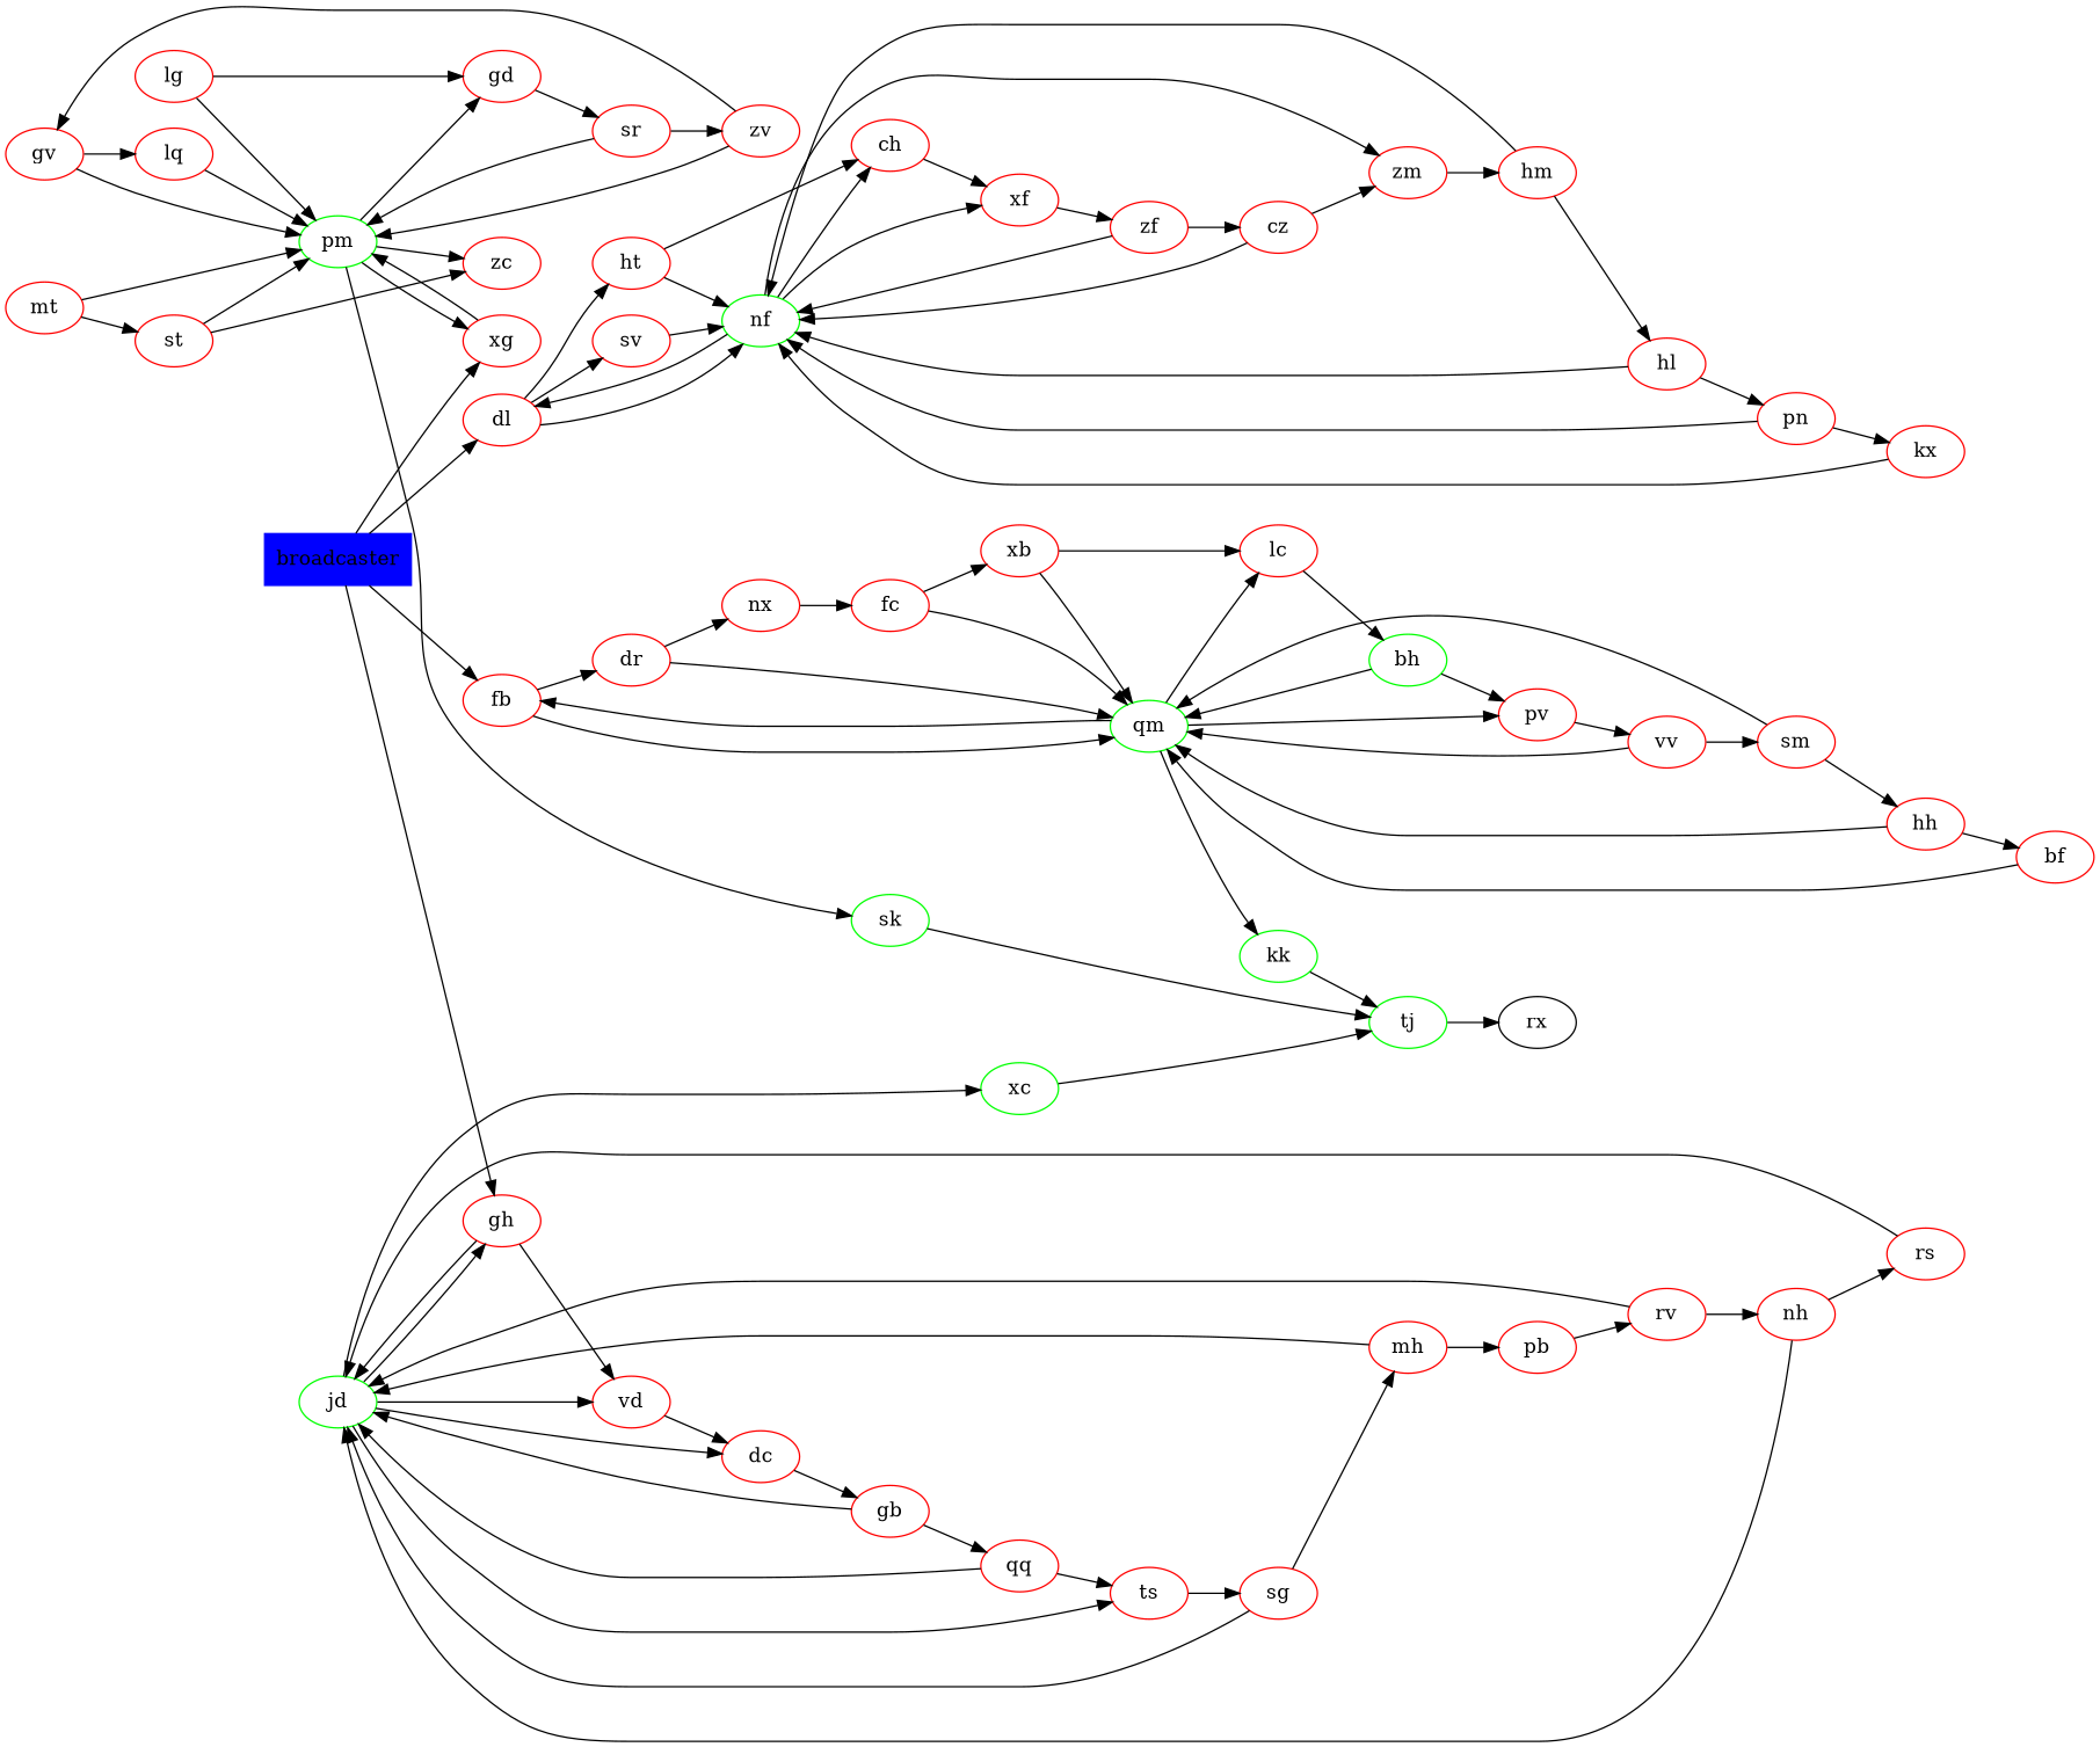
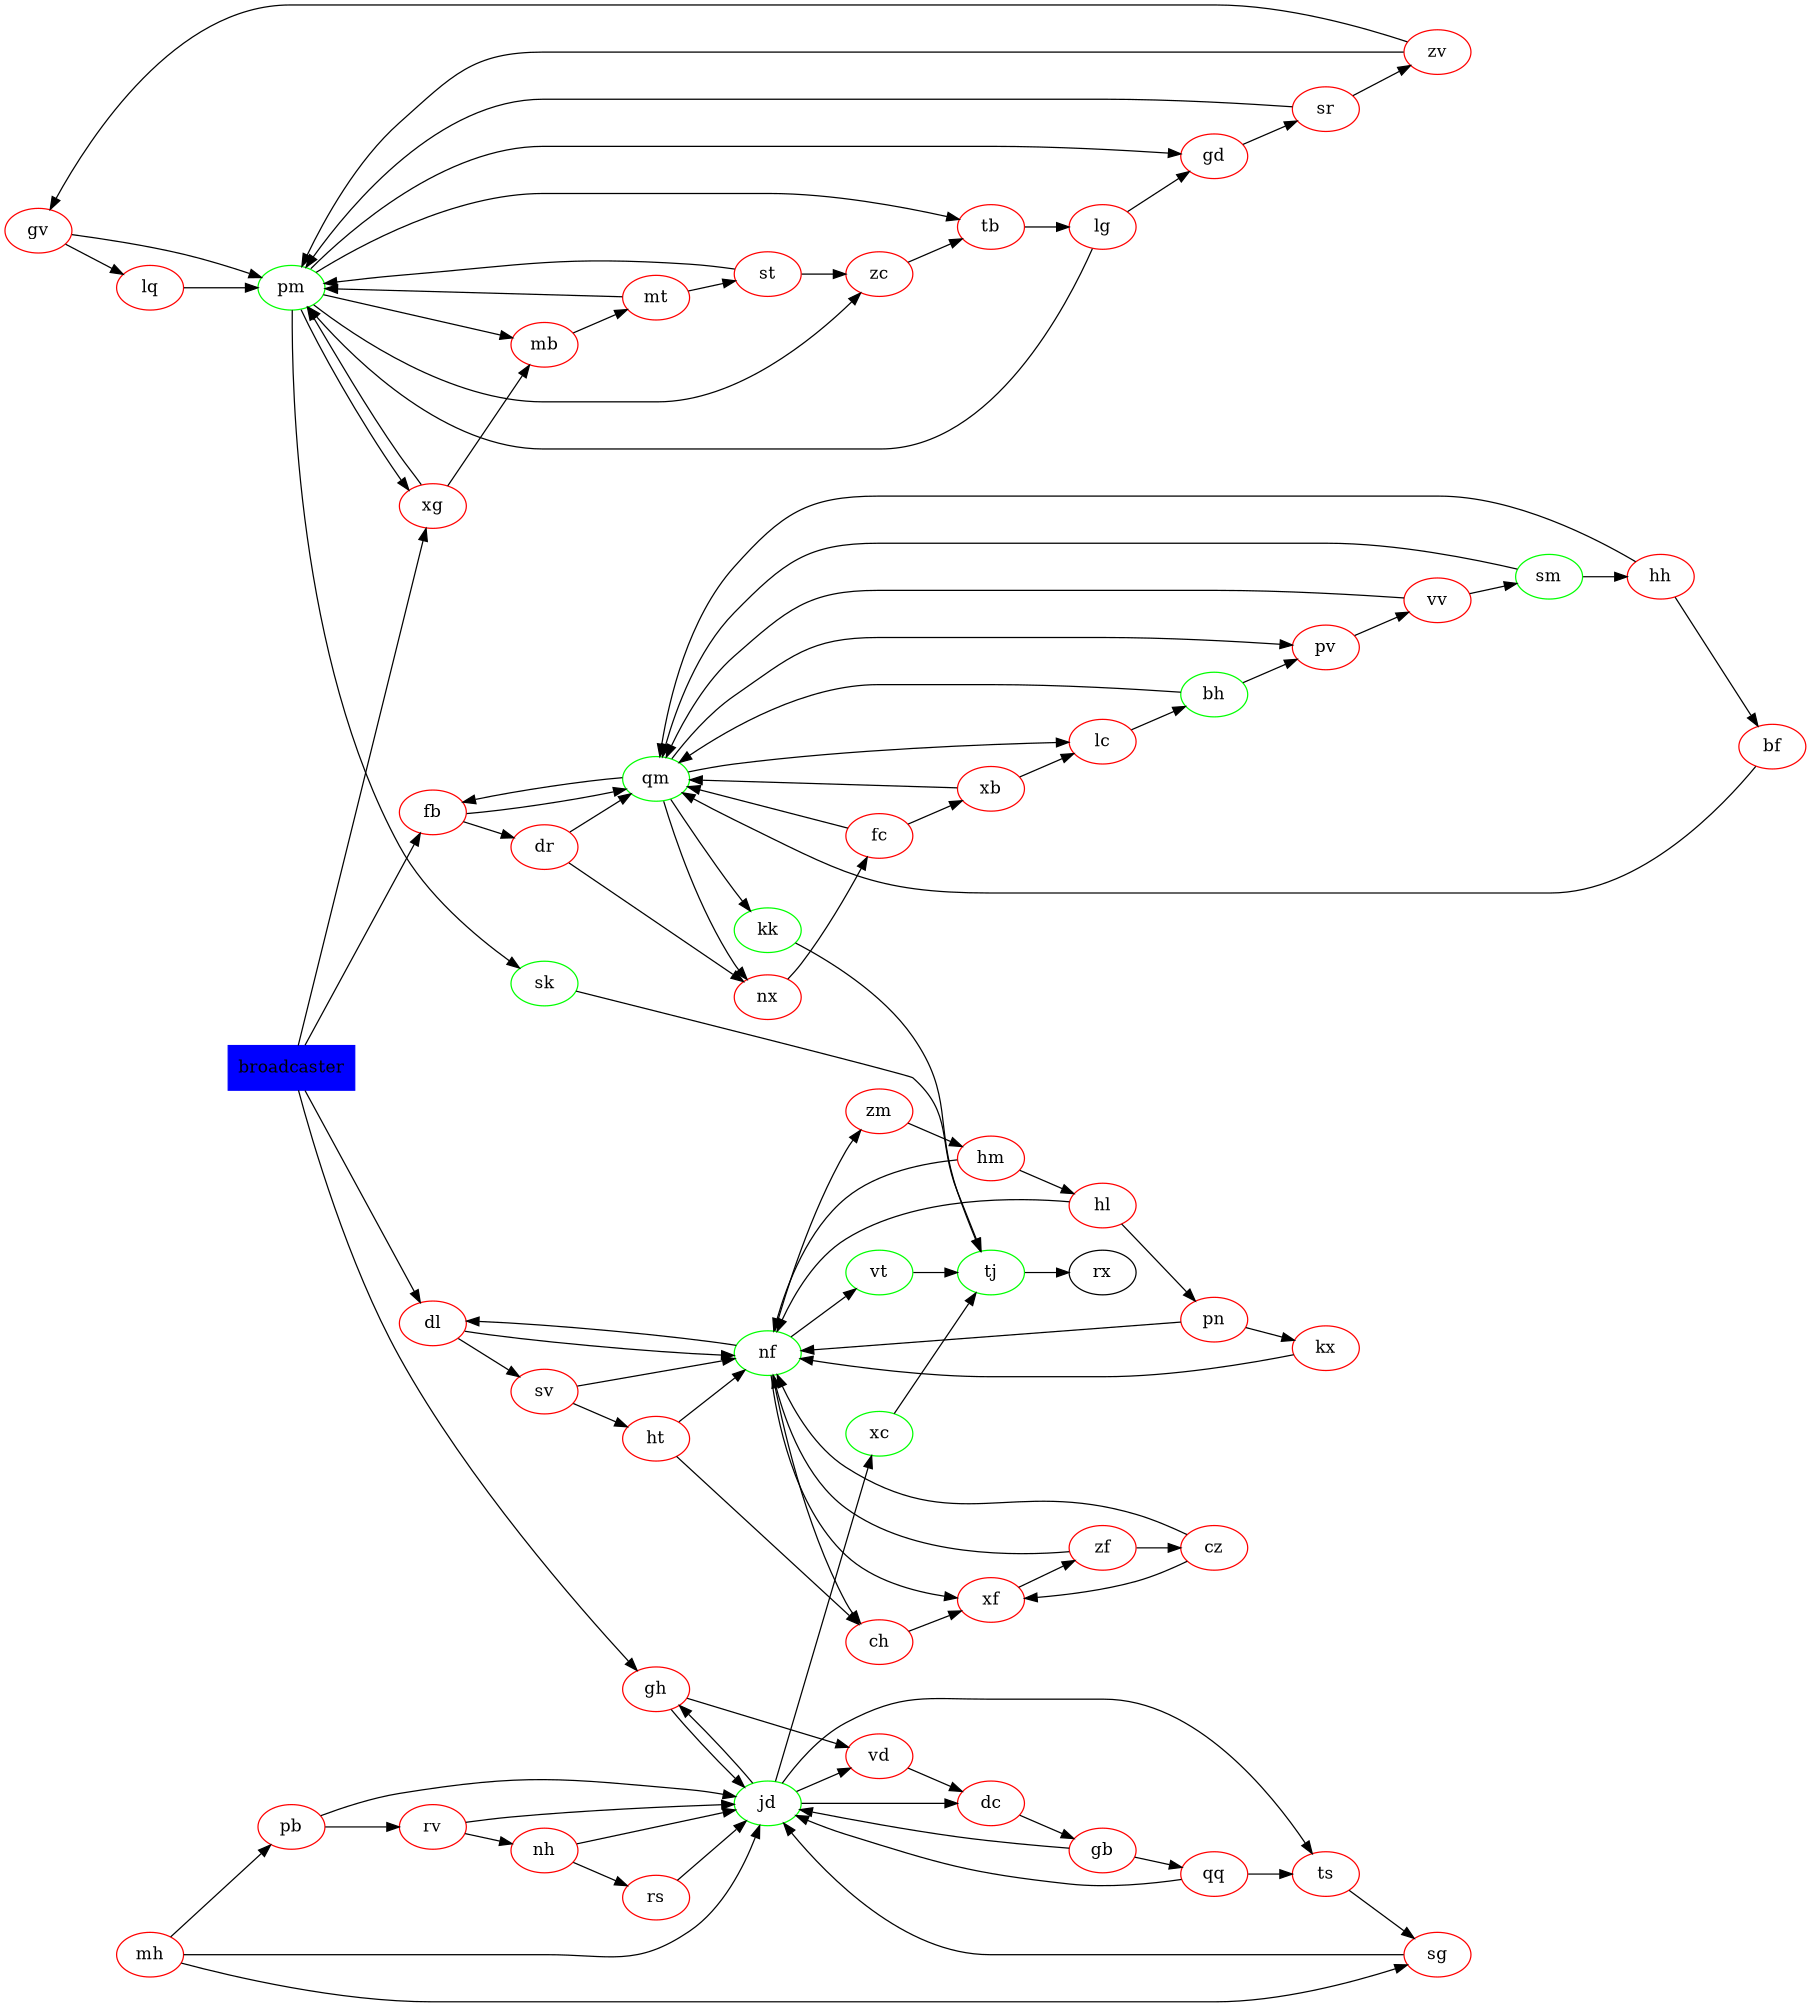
  digraph {
    rankdir=LR
    node [color=red]
    gv
    lq
    pm [color=green]
    zc
    sk [color=green]
+   mb
    xg
+   tb
    gd
    tj [color=green]
    mt
    lg
    sr
    jd [color=green]
    rv
    nh
    gh
    vd
    ts
    dc
    xc [color=green]
    rs
    sg
    gb
+   vt [color=green]
    rx [color=""]
    zv
    hh
    bf
    qm [color=green]
    pv
    nx
    lc
    fb
    kk [color=green]
    vv
    fc
    bh [color=green]
    dr
    nf [color=green]
    kx
    zm
    ch
    dl
    xf
    hm
    sv
    zf
    st
-   sm
+   sm [color=green]
    hl
    pn
    mh
    qq
    cz
    pb
    ht
    xb
    broadcaster [color=blue shape=box style=filled]
    gv -> lq
    gv -> pm
    lq -> pm
    pm -> zc
    pm -> sk
+   pm -> mb
    pm -> xg
+   pm -> tb
    pm -> gd
+   zc -> tb
    sk -> tj
+   mb -> mt
    xg -> pm
+   xg -> mb
+   tb -> lg
    gd -> sr
    tj -> rx
    mt -> pm
    mt -> st
    lg -> pm
    lg -> gd
    sr -> pm
    sr -> zv
    jd -> gh
    jd -> vd
    jd -> ts
    jd -> dc
    jd -> xc
    rv -> jd
    rv -> nh
    nh -> jd
    nh -> rs
    gh -> jd
    gh -> vd
    vd -> dc
    ts -> sg
    dc -> gb
    xc -> tj
    rs -> jd
    sg -> jd
-   sg -> mh
+   mh -> sg
    gb -> jd
    gb -> qq
+   vt -> tj
    zv -> gv
    zv -> pm
    hh -> bf
    hh -> qm
    bf -> qm
    qm -> pv
+   qm -> nx
    qm -> lc
    qm -> fb
    qm -> kk
    pv -> vv
    nx -> fc
    lc -> bh
    fb -> qm
    fb -> dr
    kk -> tj
    vv -> qm
    vv -> sm
    fc -> qm
    fc -> xb
    bh -> qm
    bh -> pv
    dr -> qm
    dr -> nx
+   nf -> vt
    nf -> zm
    nf -> ch
    nf -> dl
    nf -> xf
    kx -> nf
    zm -> hm
    ch -> xf
    dl -> nf
    dl -> sv
    xf -> zf
    hm -> nf
    hm -> hl
    sv -> nf
-   dl -> ht
+   sv -> ht
    zf -> nf
    zf -> cz
    st -> pm
    st -> zc
    sm -> hh
    sm -> qm
    hl -> nf
    hl -> pn
    pn -> nf
    pn -> kx
    mh -> jd
    mh -> pb
    qq -> jd
    qq -> ts
    cz -> nf
-   cz -> zm
+   cz -> xf
+   pb -> jd
    pb -> rv
    ht -> nf
    ht -> ch
    xb -> qm
    xb -> lc
    broadcaster -> xg
    broadcaster -> gh
    broadcaster -> fb
    broadcaster -> dl
  }
